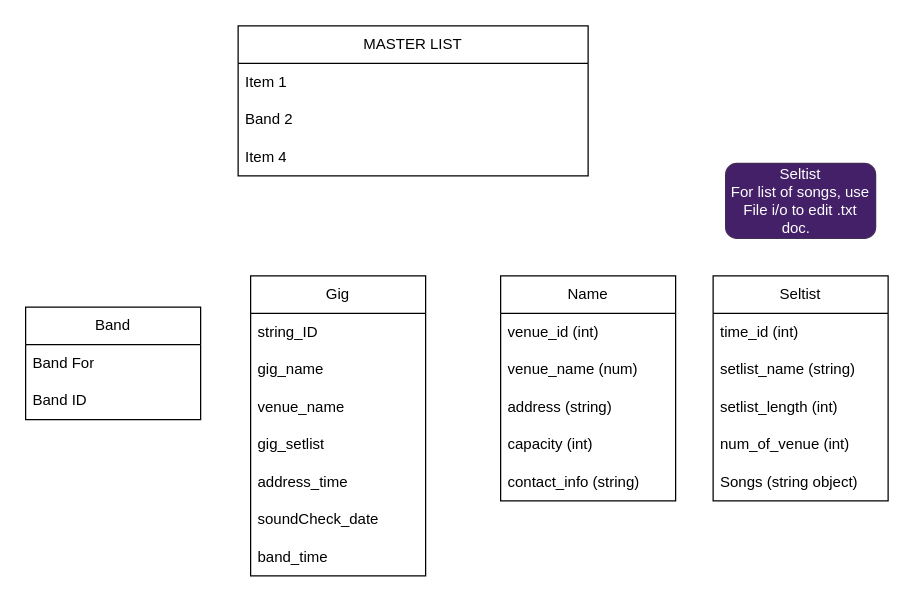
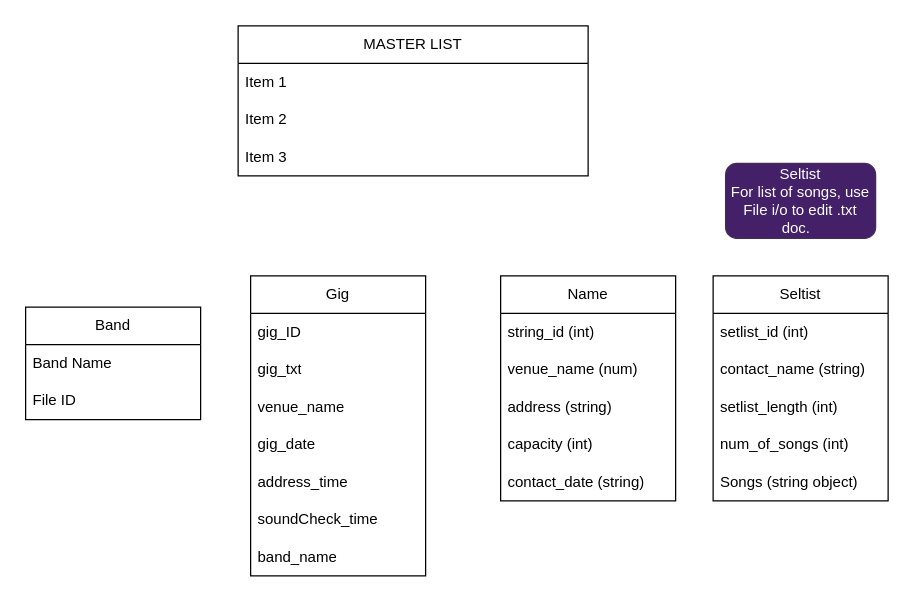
  <mxCell id="0" />
  <mxCell id="1" parent="0" />
  <mxCell id="2" value="MASTER LIST" style="swimlane;fontStyle=0;childLayout=stackLayout;horizontal=1;startSize=30;horizontalStack=0;resizeParent=1;resizeParentMax=0;resizeLast=0;collapsible=1;marginBottom=0;whiteSpace=wrap;html=1;" vertex="1" parent="1"><mxGeometry x="190" y="20" width="280" height="120" as="geometry" /></mxCell>
  <mxCell id="3" value="Item 1" style="text;strokeColor=none;fillColor=none;align=left;verticalAlign=middle;spacingLeft=4;spacingRight=4;overflow=hidden;points=[[0,0.5],[1,0.5]];portConstraint=eastwest;rotatable=0;whiteSpace=wrap;html=1;" vertex="1" parent="2"><mxGeometry y="30" width="280" height="30" as="geometry" /></mxCell>
- <mxCell id="4" value="Band 2" style="text;strokeColor=none;fillColor=none;align=left;verticalAlign=middle;spacingLeft=4;spacingRight=4;overflow=hidden;points=[[0,0.5],[1,0.5]];portConstraint=eastwest;rotatable=0;whiteSpace=wrap;html=1;" vertex="1" parent="2"><mxGeometry y="60" width="280" height="30" as="geometry" /></mxCell>
- <mxCell id="5" value="Item 4" style="text;strokeColor=none;fillColor=none;align=left;verticalAlign=middle;spacingLeft=4;spacingRight=4;overflow=hidden;points=[[0,0.5],[1,0.5]];portConstraint=eastwest;rotatable=0;whiteSpace=wrap;html=1;" vertex="1" parent="2"><mxGeometry y="90" width="280" height="30" as="geometry" /></mxCell>
+ <mxCell id="4" value="Item 2" style="text;strokeColor=none;fillColor=none;align=left;verticalAlign=middle;spacingLeft=4;spacingRight=4;overflow=hidden;points=[[0,0.5],[1,0.5]];portConstraint=eastwest;rotatable=0;whiteSpace=wrap;html=1;" vertex="1" parent="2"><mxGeometry y="60" width="280" height="30" as="geometry" /></mxCell>
+ <mxCell id="5" value="Item 3" style="text;strokeColor=none;fillColor=none;align=left;verticalAlign=middle;spacingLeft=4;spacingRight=4;overflow=hidden;points=[[0,0.5],[1,0.5]];portConstraint=eastwest;rotatable=0;whiteSpace=wrap;html=1;" vertex="1" parent="2"><mxGeometry y="90" width="280" height="30" as="geometry" /></mxCell>
  <mxCell id="6" value="Band" style="swimlane;fontStyle=0;childLayout=stackLayout;horizontal=1;startSize=30;horizontalStack=0;resizeParent=1;resizeParentMax=0;resizeLast=0;collapsible=1;marginBottom=0;whiteSpace=wrap;html=1;" vertex="1" parent="1"><mxGeometry x="20" y="245" width="140" height="90" as="geometry" /></mxCell>
- <mxCell id="7" value="Band For" style="text;strokeColor=none;fillColor=none;align=left;verticalAlign=middle;spacingLeft=4;spacingRight=4;overflow=hidden;points=[[0,0.5],[1,0.5]];portConstraint=eastwest;rotatable=0;whiteSpace=wrap;html=1;" vertex="1" parent="6"><mxGeometry y="30" width="140" height="30" as="geometry" /></mxCell>
- <mxCell id="8" value="Band ID" style="text;strokeColor=none;fillColor=none;align=left;verticalAlign=middle;spacingLeft=4;spacingRight=4;overflow=hidden;points=[[0,0.5],[1,0.5]];portConstraint=eastwest;rotatable=0;whiteSpace=wrap;html=1;" vertex="1" parent="6"><mxGeometry y="60" width="140" height="30" as="geometry" /></mxCell>
+ <mxCell id="7" value="Band Name" style="text;strokeColor=none;fillColor=none;align=left;verticalAlign=middle;spacingLeft=4;spacingRight=4;overflow=hidden;points=[[0,0.5],[1,0.5]];portConstraint=eastwest;rotatable=0;whiteSpace=wrap;html=1;" vertex="1" parent="6"><mxGeometry y="30" width="140" height="30" as="geometry" /></mxCell>
+ <mxCell id="8" value="File ID" style="text;strokeColor=none;fillColor=none;align=left;verticalAlign=middle;spacingLeft=4;spacingRight=4;overflow=hidden;points=[[0,0.5],[1,0.5]];portConstraint=eastwest;rotatable=0;whiteSpace=wrap;html=1;" vertex="1" parent="6"><mxGeometry y="60" width="140" height="30" as="geometry" /></mxCell>
  <mxCell id="9" value="Gig" style="swimlane;fontStyle=0;childLayout=stackLayout;horizontal=1;startSize=30;horizontalStack=0;resizeParent=1;resizeParentMax=0;resizeLast=0;collapsible=1;marginBottom=0;whiteSpace=wrap;html=1;" vertex="1" parent="1"><mxGeometry x="200" y="220" width="140" height="240" as="geometry" /></mxCell>
- <mxCell id="10" value="string_ID&lt;br&gt;" style="text;strokeColor=none;fillColor=none;align=left;verticalAlign=middle;spacingLeft=4;spacingRight=4;overflow=hidden;points=[[0,0.5],[1,0.5]];portConstraint=eastwest;rotatable=0;whiteSpace=wrap;html=1;" vertex="1" parent="9"><mxGeometry y="30" width="140" height="30" as="geometry" /></mxCell>
- <mxCell id="11" value="gig_name" style="text;strokeColor=none;fillColor=none;align=left;verticalAlign=middle;spacingLeft=4;spacingRight=4;overflow=hidden;points=[[0,0.5],[1,0.5]];portConstraint=eastwest;rotatable=0;whiteSpace=wrap;html=1;" vertex="1" parent="9"><mxGeometry y="60" width="140" height="30" as="geometry" /></mxCell>
+ <mxCell id="10" value="gig_ID&lt;br&gt;" style="text;strokeColor=none;fillColor=none;align=left;verticalAlign=middle;spacingLeft=4;spacingRight=4;overflow=hidden;points=[[0,0.5],[1,0.5]];portConstraint=eastwest;rotatable=0;whiteSpace=wrap;html=1;" vertex="1" parent="9"><mxGeometry y="30" width="140" height="30" as="geometry" /></mxCell>
+ <mxCell id="11" value="gig_txt" style="text;strokeColor=none;fillColor=none;align=left;verticalAlign=middle;spacingLeft=4;spacingRight=4;overflow=hidden;points=[[0,0.5],[1,0.5]];portConstraint=eastwest;rotatable=0;whiteSpace=wrap;html=1;" vertex="1" parent="9"><mxGeometry y="60" width="140" height="30" as="geometry" /></mxCell>
  <mxCell id="12" value="venue_name" style="text;strokeColor=none;fillColor=none;align=left;verticalAlign=middle;spacingLeft=4;spacingRight=4;overflow=hidden;points=[[0,0.5],[1,0.5]];portConstraint=eastwest;rotatable=0;whiteSpace=wrap;html=1;" vertex="1" parent="9"><mxGeometry y="90" width="140" height="30" as="geometry" /></mxCell>
- <mxCell id="13" value="gig_setlist" style="text;strokeColor=none;fillColor=none;align=left;verticalAlign=middle;spacingLeft=4;spacingRight=4;overflow=hidden;points=[[0,0.5],[1,0.5]];portConstraint=eastwest;rotatable=0;whiteSpace=wrap;html=1;" vertex="1" parent="9"><mxGeometry y="120" width="140" height="30" as="geometry" /></mxCell>
+ <mxCell id="13" value="gig_date" style="text;strokeColor=none;fillColor=none;align=left;verticalAlign=middle;spacingLeft=4;spacingRight=4;overflow=hidden;points=[[0,0.5],[1,0.5]];portConstraint=eastwest;rotatable=0;whiteSpace=wrap;html=1;" vertex="1" parent="9"><mxGeometry y="120" width="140" height="30" as="geometry" /></mxCell>
  <mxCell id="14" value="address_time" style="text;strokeColor=none;fillColor=none;align=left;verticalAlign=middle;spacingLeft=4;spacingRight=4;overflow=hidden;points=[[0,0.5],[1,0.5]];portConstraint=eastwest;rotatable=0;whiteSpace=wrap;html=1;" vertex="1" parent="9"><mxGeometry y="150" width="140" height="30" as="geometry" /></mxCell>
- <mxCell id="15" value="soundCheck_date" style="text;strokeColor=none;fillColor=none;align=left;verticalAlign=middle;spacingLeft=4;spacingRight=4;overflow=hidden;points=[[0,0.5],[1,0.5]];portConstraint=eastwest;rotatable=0;whiteSpace=wrap;html=1;" vertex="1" parent="9"><mxGeometry y="180" width="140" height="30" as="geometry" /></mxCell>
- <mxCell id="16" value="band_time" style="text;strokeColor=none;fillColor=none;align=left;verticalAlign=middle;spacingLeft=4;spacingRight=4;overflow=hidden;points=[[0,0.5],[1,0.5]];portConstraint=eastwest;rotatable=0;whiteSpace=wrap;html=1;" vertex="1" parent="9"><mxGeometry y="210" width="140" height="30" as="geometry" /></mxCell>
+ <mxCell id="15" value="soundCheck_time" style="text;strokeColor=none;fillColor=none;align=left;verticalAlign=middle;spacingLeft=4;spacingRight=4;overflow=hidden;points=[[0,0.5],[1,0.5]];portConstraint=eastwest;rotatable=0;whiteSpace=wrap;html=1;" vertex="1" parent="9"><mxGeometry y="180" width="140" height="30" as="geometry" /></mxCell>
+ <mxCell id="16" value="band_name" style="text;strokeColor=none;fillColor=none;align=left;verticalAlign=middle;spacingLeft=4;spacingRight=4;overflow=hidden;points=[[0,0.5],[1,0.5]];portConstraint=eastwest;rotatable=0;whiteSpace=wrap;html=1;" vertex="1" parent="9"><mxGeometry y="210" width="140" height="30" as="geometry" /></mxCell>
  <mxCell id="17" value="Name" style="swimlane;fontStyle=0;childLayout=stackLayout;horizontal=1;startSize=30;horizontalStack=0;resizeParent=1;resizeParentMax=0;resizeLast=0;collapsible=1;marginBottom=0;whiteSpace=wrap;html=1;" vertex="1" parent="1"><mxGeometry x="400" y="220" width="140" height="180" as="geometry" /></mxCell>
- <mxCell id="18" value="venue_id (int)" style="text;strokeColor=none;fillColor=none;align=left;verticalAlign=middle;spacingLeft=4;spacingRight=4;overflow=hidden;points=[[0,0.5],[1,0.5]];portConstraint=eastwest;rotatable=0;whiteSpace=wrap;html=1;" vertex="1" parent="17"><mxGeometry y="30" width="140" height="30" as="geometry" /></mxCell>
+ <mxCell id="18" value="string_id (int)" style="text;strokeColor=none;fillColor=none;align=left;verticalAlign=middle;spacingLeft=4;spacingRight=4;overflow=hidden;points=[[0,0.5],[1,0.5]];portConstraint=eastwest;rotatable=0;whiteSpace=wrap;html=1;" vertex="1" parent="17"><mxGeometry y="30" width="140" height="30" as="geometry" /></mxCell>
  <mxCell id="19" value="venue_name (num)" style="text;strokeColor=none;fillColor=none;align=left;verticalAlign=middle;spacingLeft=4;spacingRight=4;overflow=hidden;points=[[0,0.5],[1,0.5]];portConstraint=eastwest;rotatable=0;whiteSpace=wrap;html=1;" vertex="1" parent="17"><mxGeometry y="60" width="140" height="30" as="geometry" /></mxCell>
  <mxCell id="20" value="address (string)" style="text;strokeColor=none;fillColor=none;align=left;verticalAlign=middle;spacingLeft=4;spacingRight=4;overflow=hidden;points=[[0,0.5],[1,0.5]];portConstraint=eastwest;rotatable=0;whiteSpace=wrap;html=1;" vertex="1" parent="17"><mxGeometry y="90" width="140" height="30" as="geometry" /></mxCell>
  <mxCell id="21" value="capacity (int)" style="text;strokeColor=none;fillColor=none;align=left;verticalAlign=middle;spacingLeft=4;spacingRight=4;overflow=hidden;points=[[0,0.5],[1,0.5]];portConstraint=eastwest;rotatable=0;whiteSpace=wrap;html=1;" vertex="1" parent="17"><mxGeometry y="120" width="140" height="30" as="geometry" /></mxCell>
- <mxCell id="22" value="contact_info (string)" style="text;strokeColor=none;fillColor=none;align=left;verticalAlign=middle;spacingLeft=4;spacingRight=4;overflow=hidden;points=[[0,0.5],[1,0.5]];portConstraint=eastwest;rotatable=0;whiteSpace=wrap;html=1;" vertex="1" parent="17"><mxGeometry y="150" width="140" height="30" as="geometry" /></mxCell>
+ <mxCell id="22" value="contact_date (string)" style="text;strokeColor=none;fillColor=none;align=left;verticalAlign=middle;spacingLeft=4;spacingRight=4;overflow=hidden;points=[[0,0.5],[1,0.5]];portConstraint=eastwest;rotatable=0;whiteSpace=wrap;html=1;" vertex="1" parent="17"><mxGeometry y="150" width="140" height="30" as="geometry" /></mxCell>
  <mxCell id="23" value="Seltist" style="swimlane;fontStyle=0;childLayout=stackLayout;horizontal=1;startSize=30;horizontalStack=0;resizeParent=1;resizeParentMax=0;resizeLast=0;collapsible=1;marginBottom=0;whiteSpace=wrap;html=1;" vertex="1" parent="1"><mxGeometry x="570" y="220" width="140" height="180" as="geometry" /></mxCell>
- <mxCell id="24" value="time_id (int)" style="text;strokeColor=none;fillColor=none;align=left;verticalAlign=middle;spacingLeft=4;spacingRight=4;overflow=hidden;points=[[0,0.5],[1,0.5]];portConstraint=eastwest;rotatable=0;whiteSpace=wrap;html=1;" vertex="1" parent="23"><mxGeometry y="30" width="140" height="30" as="geometry" /></mxCell>
- <mxCell id="25" value="setlist_name (string)" style="text;strokeColor=none;fillColor=none;align=left;verticalAlign=middle;spacingLeft=4;spacingRight=4;overflow=hidden;points=[[0,0.5],[1,0.5]];portConstraint=eastwest;rotatable=0;whiteSpace=wrap;html=1;" vertex="1" parent="23"><mxGeometry y="60" width="140" height="30" as="geometry" /></mxCell>
+ <mxCell id="24" value="setlist_id (int)" style="text;strokeColor=none;fillColor=none;align=left;verticalAlign=middle;spacingLeft=4;spacingRight=4;overflow=hidden;points=[[0,0.5],[1,0.5]];portConstraint=eastwest;rotatable=0;whiteSpace=wrap;html=1;" vertex="1" parent="23"><mxGeometry y="30" width="140" height="30" as="geometry" /></mxCell>
+ <mxCell id="25" value="contact_name (string)" style="text;strokeColor=none;fillColor=none;align=left;verticalAlign=middle;spacingLeft=4;spacingRight=4;overflow=hidden;points=[[0,0.5],[1,0.5]];portConstraint=eastwest;rotatable=0;whiteSpace=wrap;html=1;" vertex="1" parent="23"><mxGeometry y="60" width="140" height="30" as="geometry" /></mxCell>
  <mxCell id="26" value="setlist_length (int)" style="text;strokeColor=none;fillColor=none;align=left;verticalAlign=middle;spacingLeft=4;spacingRight=4;overflow=hidden;points=[[0,0.5],[1,0.5]];portConstraint=eastwest;rotatable=0;whiteSpace=wrap;html=1;" vertex="1" parent="23"><mxGeometry y="90" width="140" height="30" as="geometry" /></mxCell>
- <mxCell id="27" value="num_of_venue (int)" style="text;strokeColor=none;fillColor=none;align=left;verticalAlign=middle;spacingLeft=4;spacingRight=4;overflow=hidden;points=[[0,0.5],[1,0.5]];portConstraint=eastwest;rotatable=0;whiteSpace=wrap;html=1;" vertex="1" parent="23"><mxGeometry y="120" width="140" height="30" as="geometry" /></mxCell>
+ <mxCell id="27" value="num_of_songs (int)" style="text;strokeColor=none;fillColor=none;align=left;verticalAlign=middle;spacingLeft=4;spacingRight=4;overflow=hidden;points=[[0,0.5],[1,0.5]];portConstraint=eastwest;rotatable=0;whiteSpace=wrap;html=1;" vertex="1" parent="23"><mxGeometry y="120" width="140" height="30" as="geometry" /></mxCell>
  <mxCell id="28" value="Songs (string object)" style="text;strokeColor=none;fillColor=none;align=left;verticalAlign=middle;spacingLeft=4;spacingRight=4;overflow=hidden;points=[[0,0.5],[1,0.5]];portConstraint=eastwest;rotatable=0;whiteSpace=wrap;html=1;" vertex="1" parent="23"><mxGeometry y="150" width="140" height="30" as="geometry" /></mxCell>
  <mxCell id="29" value="Seltist&lt;br&gt;&lt;div style=&quot;&quot;&gt;&lt;span style=&quot;background-color: initial;&quot;&gt;For list of songs, use File i/o to edit .txt doc.&amp;nbsp;&amp;nbsp;&lt;/span&gt;&lt;/div&gt;" style="rounded=1;whiteSpace=wrap;html=1;fillColor=#442069;fontColor=#ffffff;strokeColor=#432D57;" vertex="1" parent="1"><mxGeometry x="580" y="130" width="120" height="60" as="geometry" /></mxCell>
